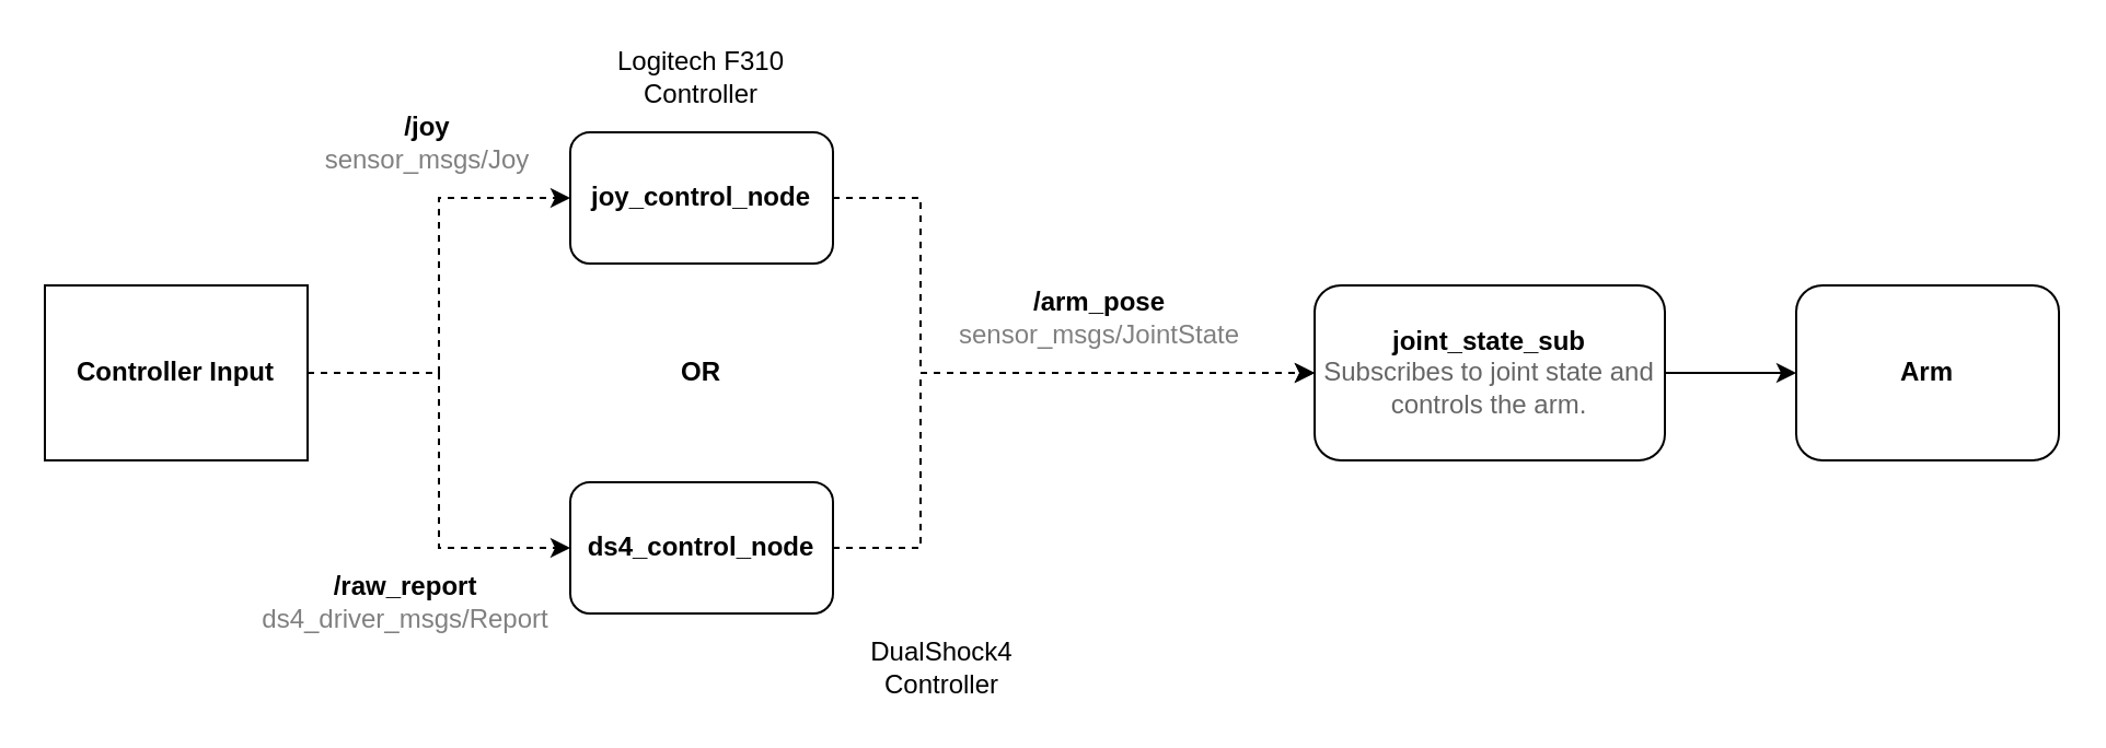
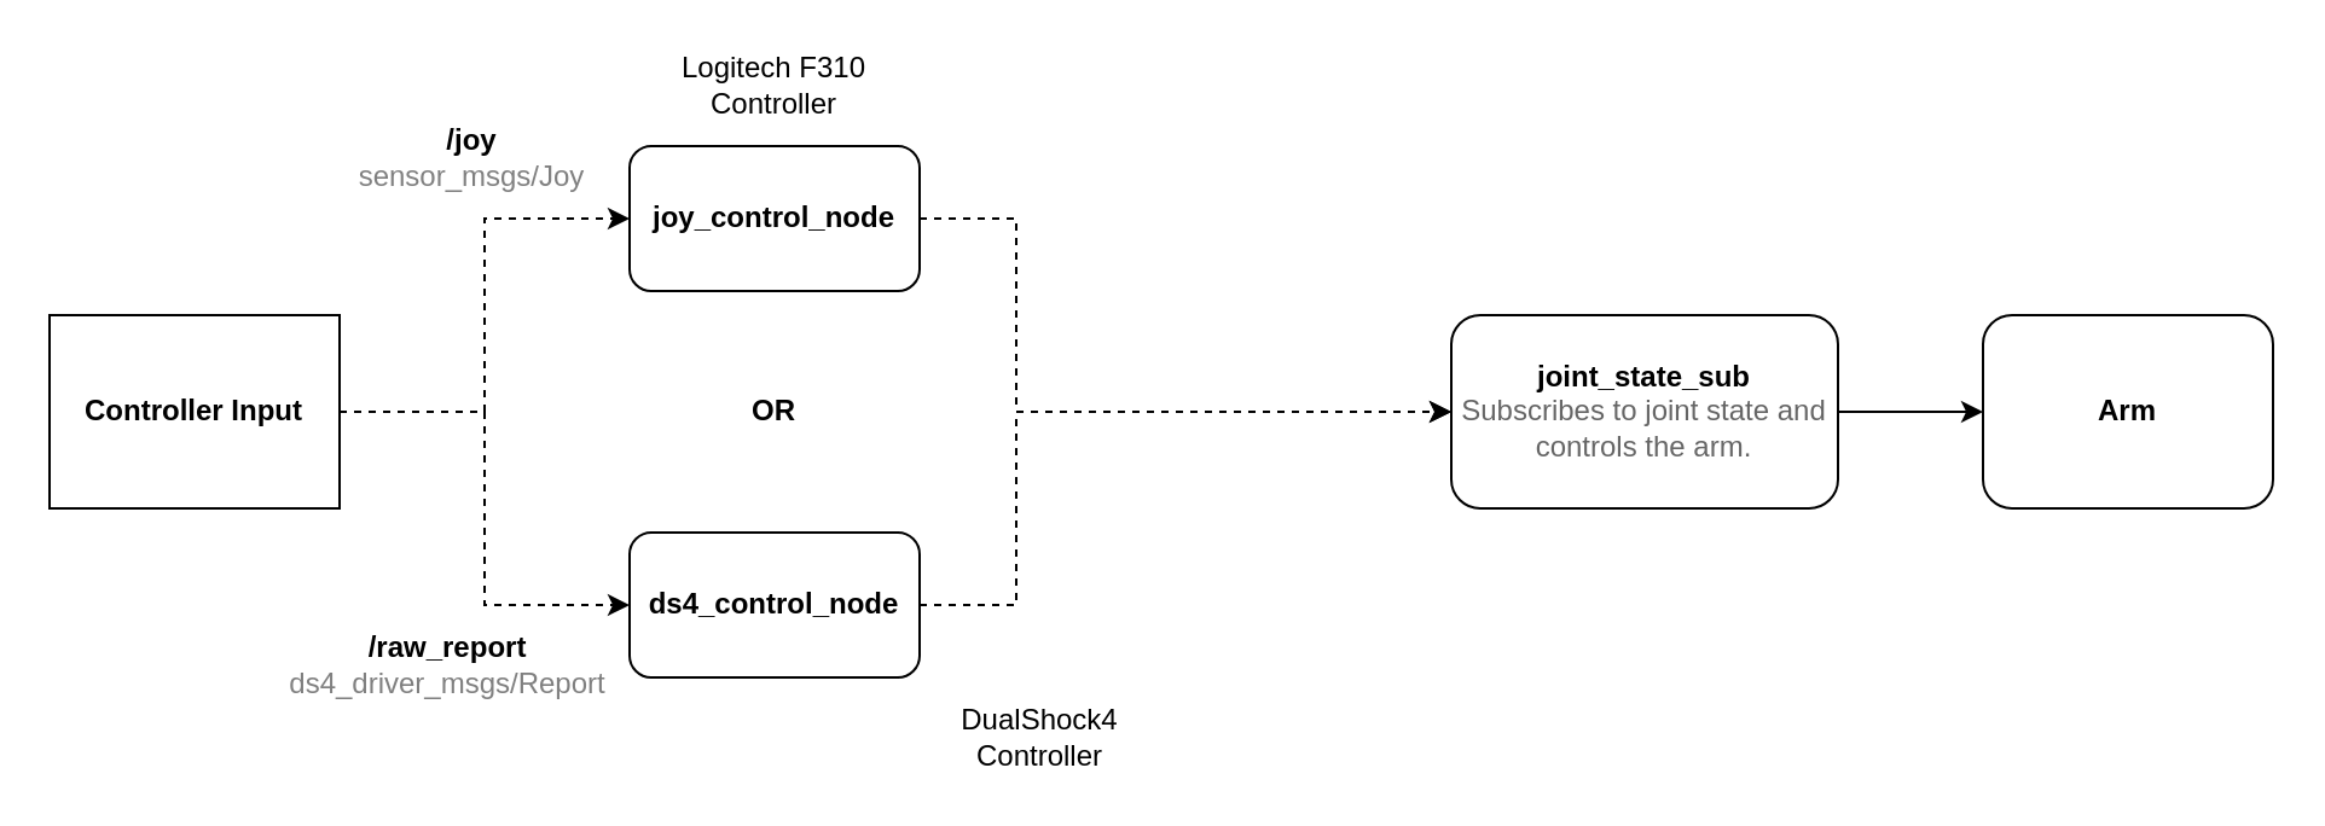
  <mxCell id="0" />
  <mxCell id="1" parent="0" />
  <mxCell id="2" style="edgeStyle=orthogonalEdgeStyle;rounded=0;orthogonalLoop=1;jettySize=auto;html=1;entryX=0;entryY=0.5;entryDx=0;entryDy=0;strokeColor=#000000;dashed=1;" edge="1" parent="1" source="4" target="6"><mxGeometry relative="1" as="geometry" /></mxCell>
  <mxCell id="3" style="edgeStyle=orthogonalEdgeStyle;rounded=0;orthogonalLoop=1;jettySize=auto;html=1;entryX=0;entryY=0.5;entryDx=0;entryDy=0;strokeColor=#000000;dashed=1;" edge="1" parent="1" source="4" target="8"><mxGeometry relative="1" as="geometry" /></mxCell>
  <mxCell id="4" value="&lt;b&gt;Controller Input&lt;/b&gt;" style="whiteSpace=wrap;html=1;rounded=0;" vertex="1" parent="1"><mxGeometry x="20" y="130" width="120" height="80" as="geometry" /></mxCell>
  <mxCell id="5" style="edgeStyle=orthogonalEdgeStyle;rounded=0;orthogonalLoop=1;jettySize=auto;html=1;entryX=0;entryY=0.5;entryDx=0;entryDy=0;strokeColor=#000000;dashed=1;" edge="1" parent="1" source="6" target="14"><mxGeometry relative="1" as="geometry"><Array as="points"><mxPoint x="420" y="90" /><mxPoint x="420" y="170" /></Array></mxGeometry></mxCell>
  <mxCell id="6" value="&lt;b&gt;joy_control_node&lt;/b&gt;" style="rounded=1;whiteSpace=wrap;html=1;" vertex="1" parent="1"><mxGeometry x="260" y="60" width="120" height="60" as="geometry" /></mxCell>
  <mxCell id="7" style="edgeStyle=orthogonalEdgeStyle;rounded=0;orthogonalLoop=1;jettySize=auto;html=1;entryX=0;entryY=0.5;entryDx=0;entryDy=0;strokeColor=#000000;dashed=1;" edge="1" parent="1" source="8" target="14"><mxGeometry relative="1" as="geometry"><Array as="points"><mxPoint x="420" y="250" /><mxPoint x="420" y="170" /></Array></mxGeometry></mxCell>
  <mxCell id="8" value="&lt;b&gt;ds4_control_node&lt;/b&gt;" style="rounded=1;whiteSpace=wrap;html=1;" vertex="1" parent="1"><mxGeometry x="260" y="220" width="120" height="60" as="geometry" /></mxCell>
  <mxCell id="9" value="DualShock4 Controller" style="text;html=1;align=center;verticalAlign=middle;whiteSpace=wrap;rounded=0;" vertex="1" parent="1"><mxGeometry x="390" y="290" width="80" height="30" as="geometry" /></mxCell>
  <mxCell id="10" value="Logitech F310 Controller" style="text;html=1;align=center;verticalAlign=middle;whiteSpace=wrap;rounded=0;" vertex="1" parent="1"><mxGeometry x="275" y="20" width="90" height="30" as="geometry" /></mxCell>
  <mxCell id="11" value="&lt;b&gt;/joy&lt;/b&gt;&lt;div&gt;&lt;font color=&quot;#808080&quot;&gt;sensor_msgs/Joy&lt;/font&gt;&lt;/div&gt;" style="text;html=1;align=center;verticalAlign=middle;whiteSpace=wrap;rounded=0;" vertex="1" parent="1"><mxGeometry x="140" y="50" width="110" height="30" as="geometry" /></mxCell>
  <mxCell id="12" value="&lt;b&gt;/raw_report&lt;/b&gt;&lt;div&gt;&lt;font color=&quot;#808080&quot;&gt;ds4_driver_msgs/Report&lt;/font&gt;&lt;/div&gt;" style="text;html=1;align=center;verticalAlign=middle;whiteSpace=wrap;rounded=0;" vertex="1" parent="1"><mxGeometry x="120" y="260" width="130" height="30" as="geometry" /></mxCell>
  <mxCell id="13" style="edgeStyle=orthogonalEdgeStyle;rounded=0;orthogonalLoop=1;jettySize=auto;html=1;" edge="1" parent="1" source="14" target="17"><mxGeometry relative="1" as="geometry" /></mxCell>
  <mxCell id="14" value="&lt;b&gt;joint_state_sub&lt;/b&gt;&lt;br&gt;&lt;font color=&quot;#666666&quot;&gt;Subscribes to joint state and controls the arm.&lt;/font&gt;" style="rounded=1;whiteSpace=wrap;html=1;" vertex="1" parent="1"><mxGeometry x="600" y="130" width="160" height="80" as="geometry" /></mxCell>
  <mxCell id="15" value="&lt;b&gt;OR&lt;/b&gt;" style="text;html=1;align=center;verticalAlign=middle;whiteSpace=wrap;rounded=0;" vertex="1" parent="1"><mxGeometry x="290" y="155" width="60" height="30" as="geometry" /></mxCell>
- <mxCell id="16" value="&lt;b&gt;/arm_pose&lt;/b&gt;&lt;div&gt;&lt;font color=&quot;#808080&quot;&gt;sensor_msgs/JointState&lt;/font&gt;&lt;/div&gt;" style="text;html=1;align=center;verticalAlign=middle;whiteSpace=wrap;rounded=0;" vertex="1" parent="1"><mxGeometry x="437" y="130" width="130" height="30" as="geometry" /></mxCell>
  <mxCell id="17" value="&lt;b&gt;Arm&lt;/b&gt;" style="rounded=1;whiteSpace=wrap;html=1;" vertex="1" parent="1"><mxGeometry x="820" y="130" width="120" height="80" as="geometry" /></mxCell>
